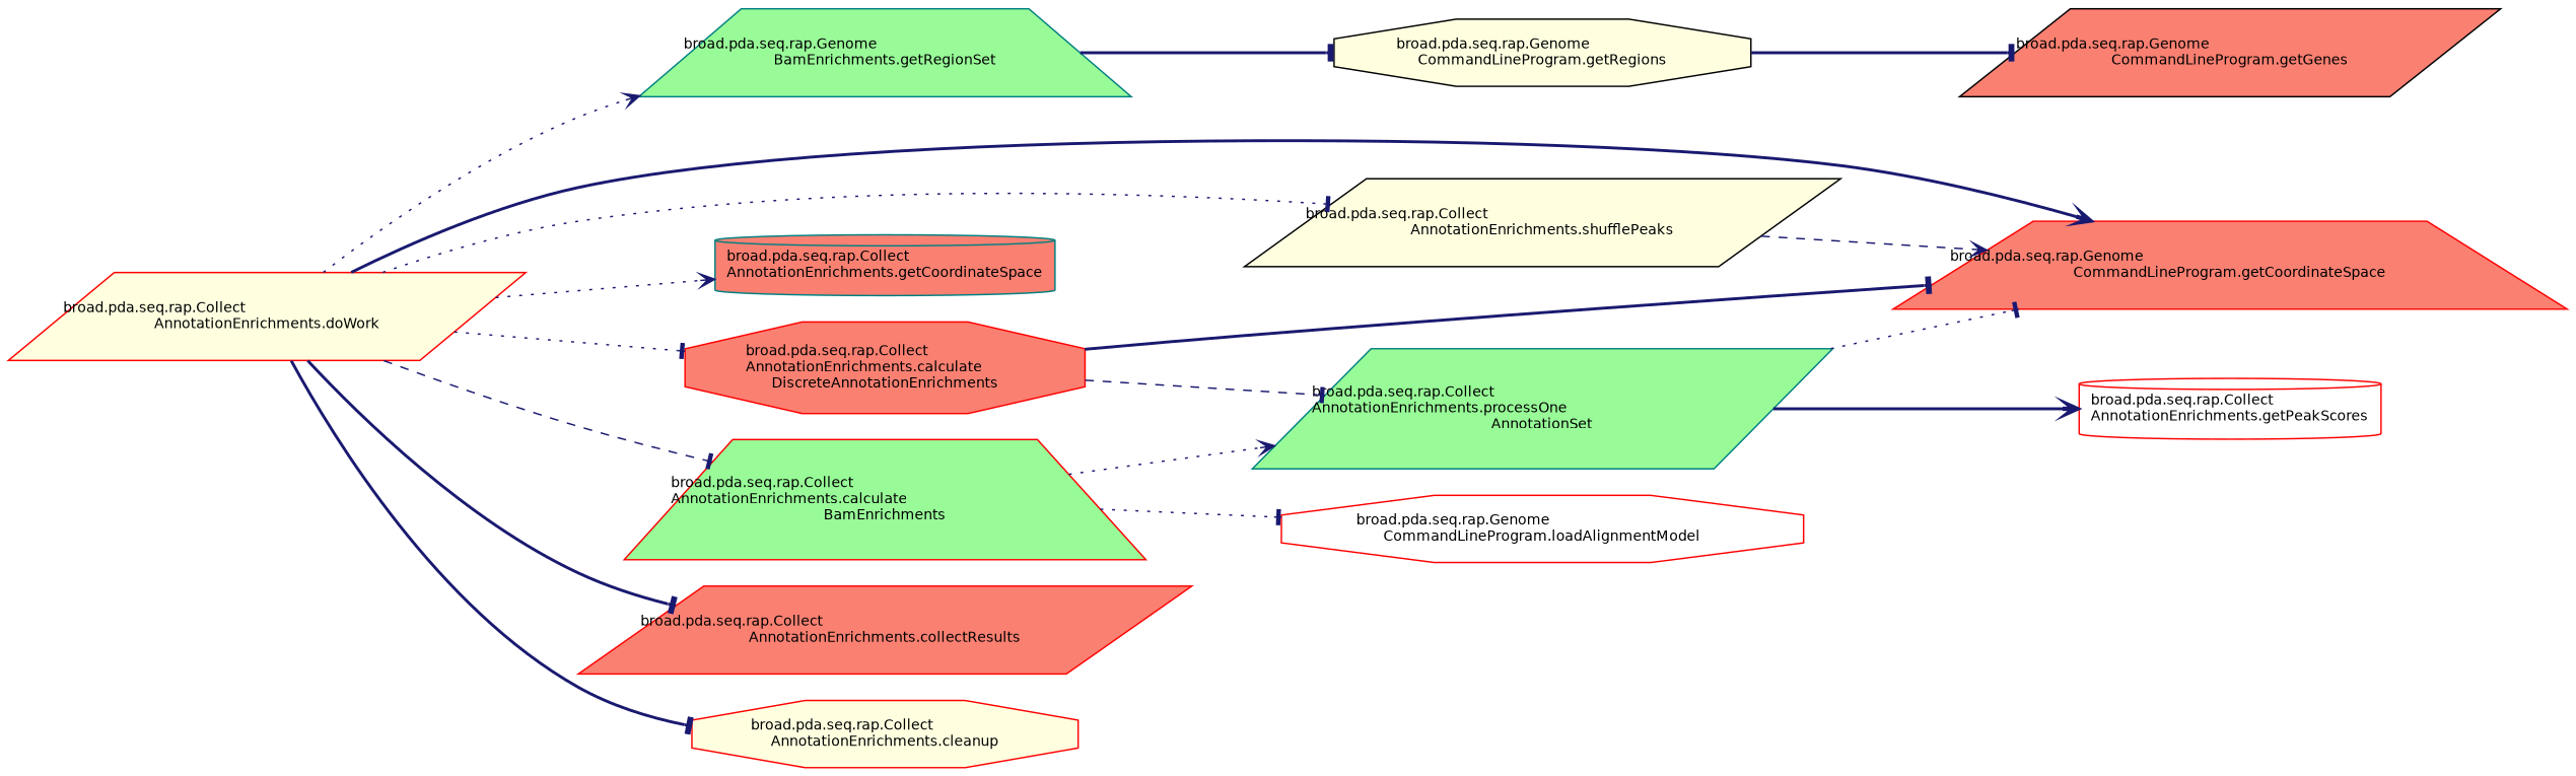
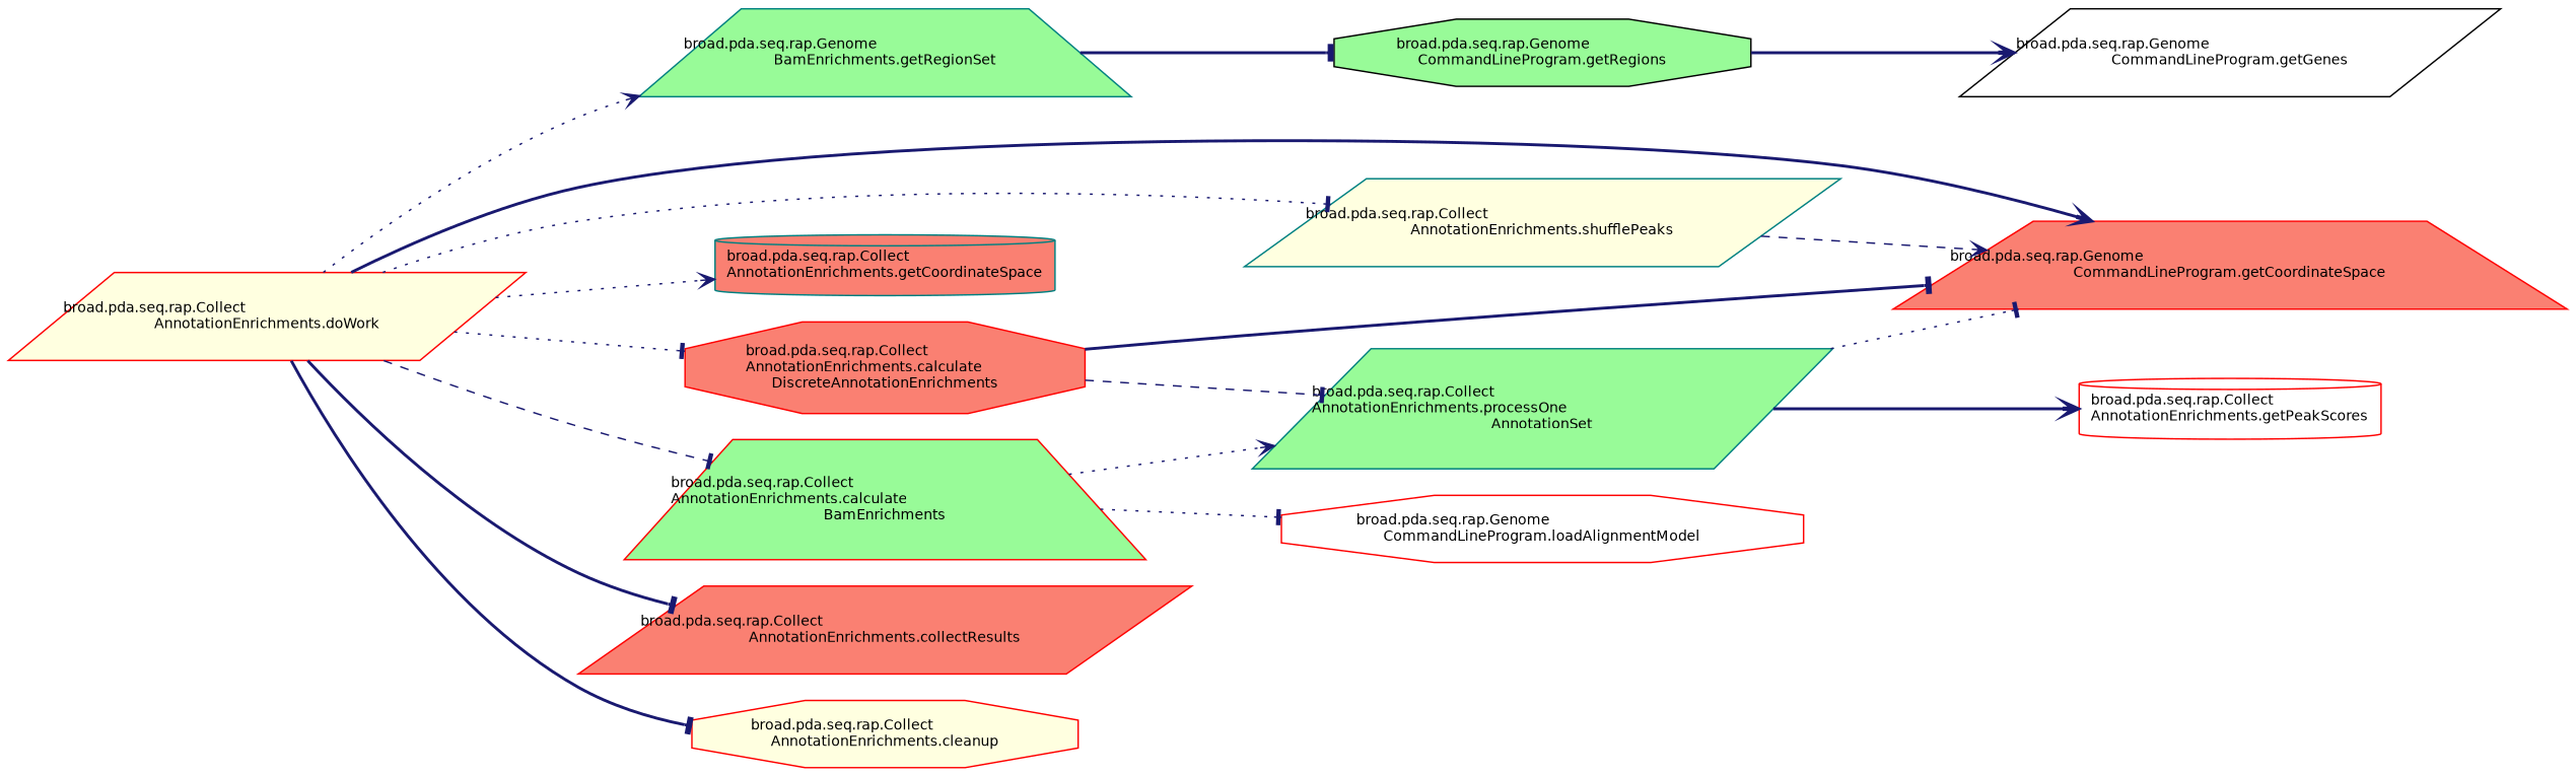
  digraph {
    rankdir=LR
    node [color=red fillcolor=salmon fontname=Helvetica fontsize=10 shape=parallelogram style=filled]
    edge [arrowhead=tee color=midnightblue fontname=Helvetica fontsize=10 labelfontname=Helvetica labelfontsize=10 style=dotted]
    n1 [fillcolor=lightyellow fontcolor=black height=0.2 label="broad.pda.seq.rap.Collect\lAnnotationEnrichments.doWork" width=0.4]
    n2 [color=teal fillcolor=palegreen height=0.2 label="broad.pda.seq.rap.Genome\lBamEnrichments.getRegionSet" shape=trapezium width=0.4]
    n3 [height=0.2 label="broad.pda.seq.rap.Genome\lCommandLineProgram.getCoordinateSpace" shape=trapezium width=0.4]
-   n4 [color=black fillcolor=lightyellow height=0.2 label="broad.pda.seq.rap.Collect\lAnnotationEnrichments.shufflePeaks" width=0.4]
+   n4 [color=teal fillcolor=lightyellow height=0.2 label="broad.pda.seq.rap.Collect\lAnnotationEnrichments.shufflePeaks" width=0.4]
    n5 [color=teal height=0.2 label="broad.pda.seq.rap.Collect\lAnnotationEnrichments.getCoordinateSpace" shape=cylinder width=0.4]
    n6 [height=0.2 label="broad.pda.seq.rap.Collect\lAnnotationEnrichments.calculate\lDiscreteAnnotationEnrichments" shape=octagon width=0.4]
    n7 [fillcolor=palegreen height=0.2 label="broad.pda.seq.rap.Collect\lAnnotationEnrichments.calculate\lBamEnrichments" shape=trapezium width=0.4]
    n8 [height=0.2 label="broad.pda.seq.rap.Collect\lAnnotationEnrichments.collectResults" width=0.4]
    n9 [fillcolor=lightyellow height=0.2 label="broad.pda.seq.rap.Collect\lAnnotationEnrichments.cleanup" shape=octagon width=0.4]
-   n10 [color=black fillcolor=lightyellow height=0.2 label="broad.pda.seq.rap.Genome\lCommandLineProgram.getRegions" shape=octagon width=0.4]
+   n10 [color=black fillcolor=palegreen height=0.2 label="broad.pda.seq.rap.Genome\lCommandLineProgram.getRegions" shape=octagon width=0.4]
    n11 [color=teal fillcolor=palegreen height=0.2 label="broad.pda.seq.rap.Collect\lAnnotationEnrichments.processOne\lAnnotationSet" width=0.4]
    n12 [fillcolor=white height=0.2 label="broad.pda.seq.rap.Genome\lCommandLineProgram.loadAlignmentModel" shape=octagon width=0.4]
-   n13 [color=black height=0.2 label="broad.pda.seq.rap.Genome\lCommandLineProgram.getGenes" width=0.4]
+   n13 [color=black fillcolor=white height=0.2 label="broad.pda.seq.rap.Genome\lCommandLineProgram.getGenes" width=0.4]
    n14 [fillcolor=white height=0.2 label="broad.pda.seq.rap.Collect\lAnnotationEnrichments.getPeakScores" shape=cylinder width=0.4]
    n1 -> n2 [arrowhead=vee]
    n1 -> n3 [arrowhead=vee style=bold]
    n1 -> n4
    n1 -> n5 [arrowhead=vee]
    n1 -> n6
    n1 -> n7 [style=dashed]
    n1 -> n8 [style=bold]
    n1 -> n9 [style=bold]
    n2 -> n10 [style=bold]
    n4 -> n3 [arrowhead=vee style=dashed]
    n6 -> n3 [style=bold]
    n6 -> n11 [style=dashed]
    n7 -> n11 [arrowhead=vee]
    n7 -> n12
-   n10 -> n13 [style=bold]
+   n10 -> n13 [arrowhead=vee style=bold]
    n11 -> n3
    n11 -> n14 [arrowhead=vee style=bold]
  }
